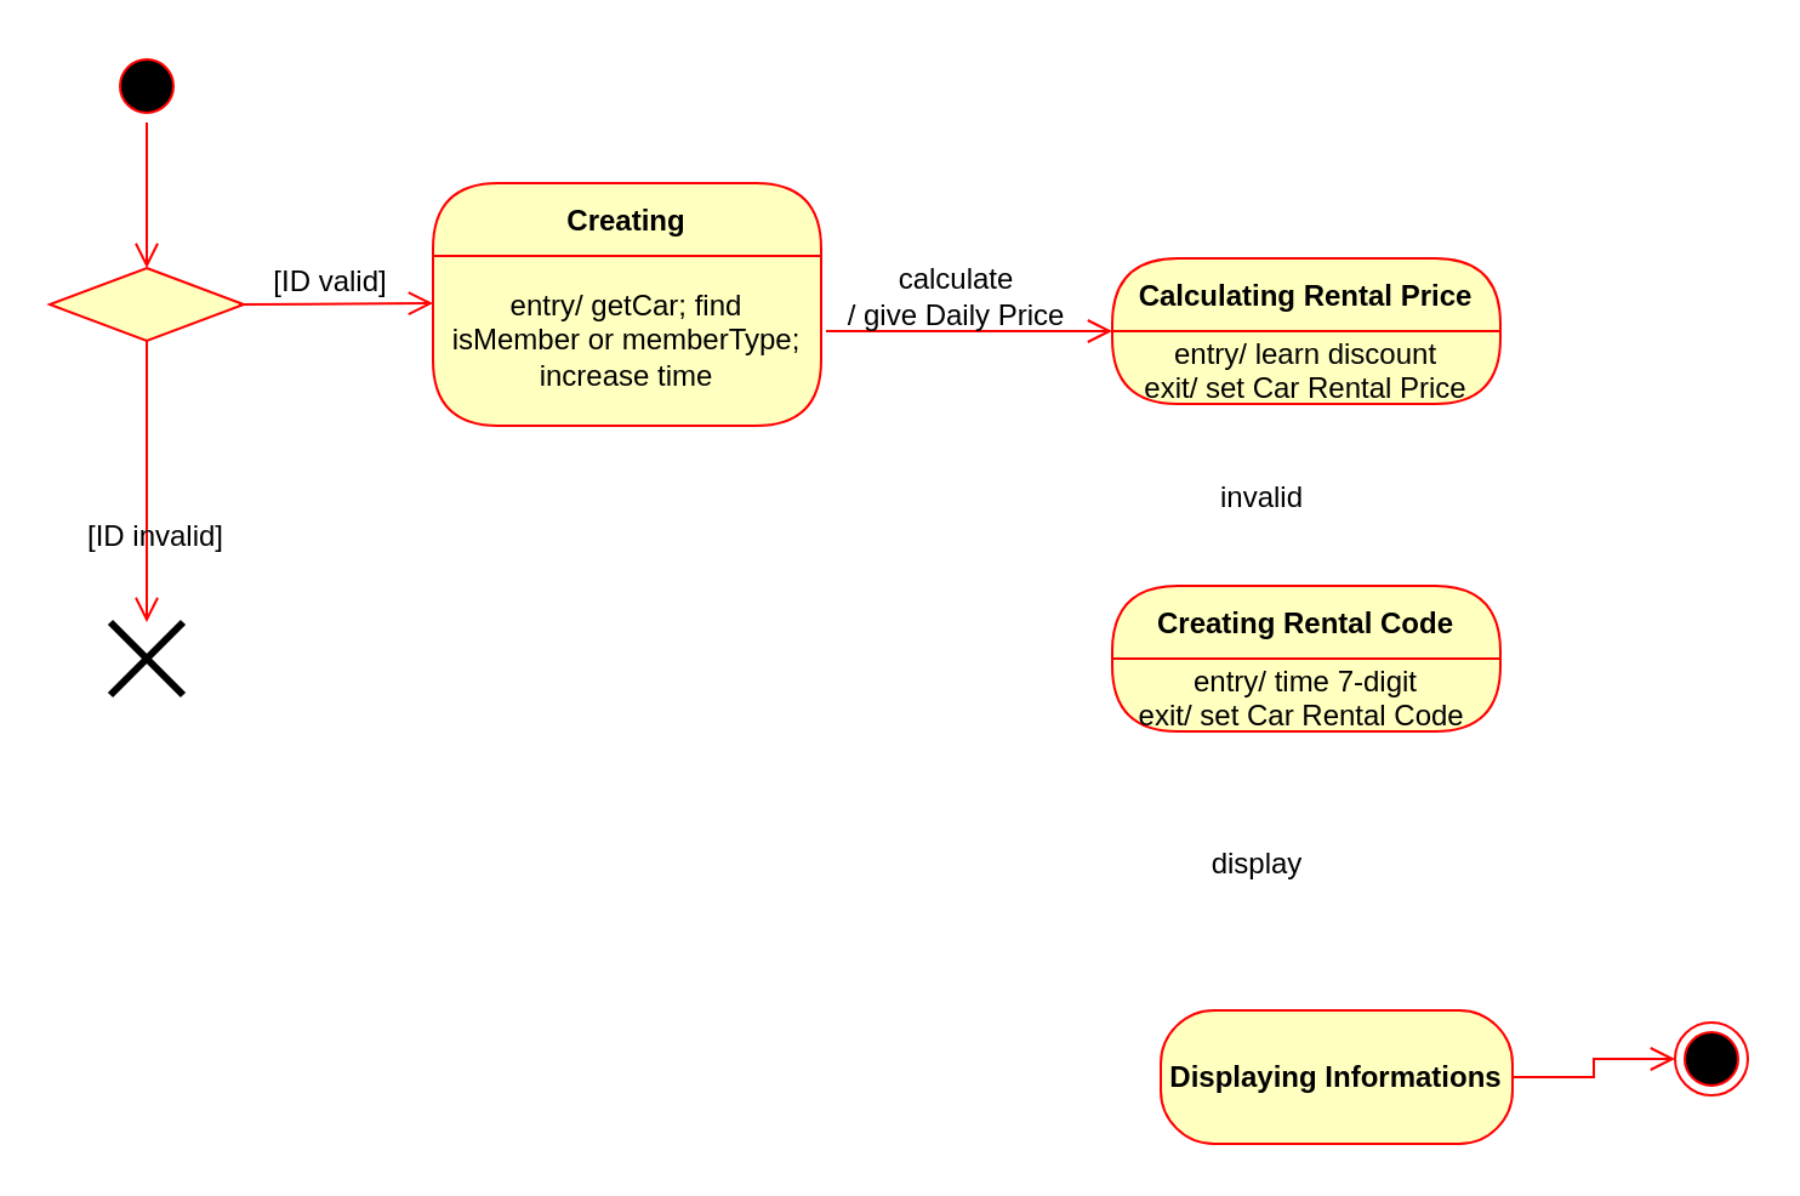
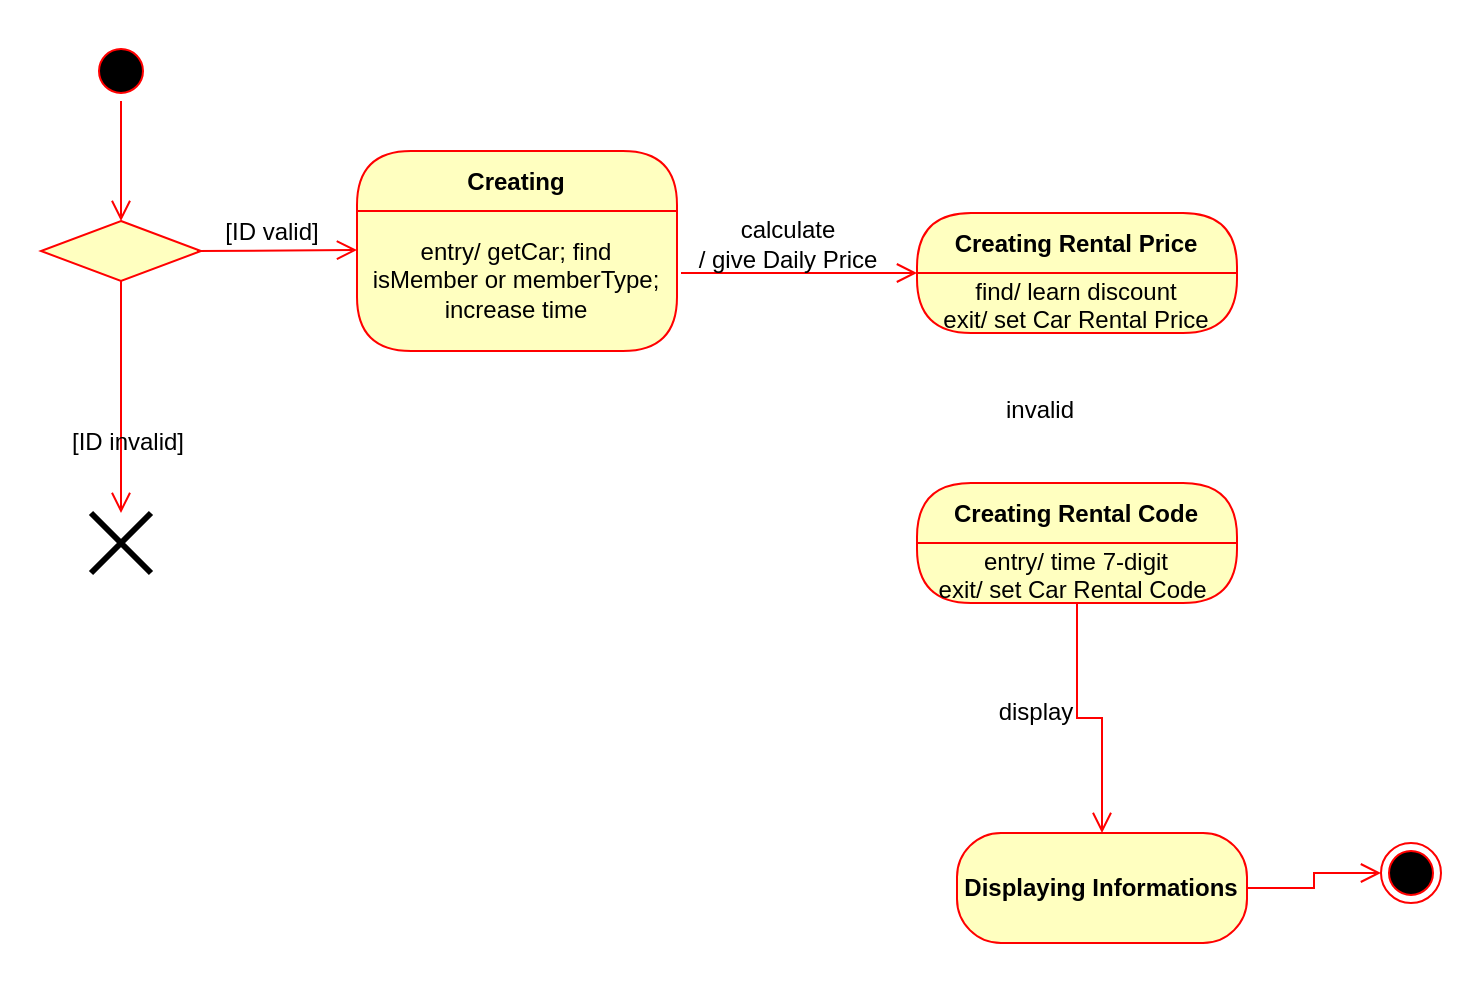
  <mxCell id="0" />
  <mxCell id="1" parent="0" />
  <mxCell id="2" value="" style="ellipse;html=1;shape=endState;fillColor=#000000;strokeColor=#ff0000;" vertex="1" parent="1"><mxGeometry x="690" y="421" width="30" height="30" as="geometry" /></mxCell>
  <mxCell id="3" value="&lt;h4&gt;Displaying Informations&lt;/h4&gt;" style="rounded=1;whiteSpace=wrap;html=1;arcSize=40;fontColor=#000000;fillColor=#ffffc0;strokeColor=#ff0000;" vertex="1" parent="1"><mxGeometry x="478" y="416" width="145" height="55" as="geometry" /></mxCell>
  <mxCell id="4" value="" style="edgeStyle=orthogonalEdgeStyle;html=1;verticalAlign=bottom;endArrow=open;endSize=8;strokeColor=#ff0000;rounded=0;entryX=0;entryY=0.5;entryDx=0;entryDy=0;" edge="1" source="3" parent="1" target="2"><mxGeometry relative="1" as="geometry"><mxPoint x="658" y="166" as="targetPoint" /></mxGeometry></mxCell>
  <mxCell id="5" value="Creating" style="swimlane;fontStyle=1;align=center;verticalAlign=middle;childLayout=stackLayout;horizontal=1;startSize=30;horizontalStack=0;resizeParent=0;resizeLast=1;container=0;fontColor=#000000;collapsible=0;rounded=1;arcSize=30;strokeColor=#ff0000;fillColor=#ffffc0;swimlaneFillColor=#ffffc0;dropTarget=0;" vertex="1" parent="1"><mxGeometry x="178" y="75" width="160" height="100" as="geometry" /></mxCell>
  <mxCell id="6" value="entry/ getCar; find isMember or memberType;&lt;br&gt;increase time" style="text;html=1;strokeColor=none;fillColor=none;align=center;verticalAlign=middle;spacingLeft=4;spacingRight=4;whiteSpace=wrap;overflow=hidden;rotatable=0;fontColor=#000000;" vertex="1" parent="5"><mxGeometry y="30" width="160" height="70" as="geometry" /></mxCell>
  <mxCell id="7" value="Daily" style="text;html=1;strokeColor=none;fillColor=none;align=center;verticalAlign=middle;spacingLeft=4;spacingRight=4;whiteSpace=wrap;overflow=hidden;rotatable=0;fontColor=#000000;" vertex="1" parent="5"><mxGeometry y="100" width="160" as="geometry" /></mxCell>
  <mxCell id="8" value="" style="html=1;verticalAlign=bottom;endArrow=open;endSize=8;strokeColor=#ff0000;rounded=0;entryX=0;entryY=0.5;entryDx=0;entryDy=0;" edge="1" parent="1" target="10"><mxGeometry relative="1" as="geometry"><mxPoint x="458" y="101" as="targetPoint" /><mxPoint x="340" y="136" as="sourcePoint" /></mxGeometry></mxCell>
  <mxCell id="9" value="calculate&lt;br&gt;/ give Daily Price" style="text;html=1;strokeColor=none;fillColor=none;align=center;verticalAlign=middle;whiteSpace=wrap;rounded=0;" vertex="1" parent="1"><mxGeometry x="339" y="93" width="110" height="58" as="geometry" /></mxCell>
- <mxCell id="10" value="Calculating Rental Price" style="swimlane;fontStyle=1;align=center;verticalAlign=middle;childLayout=stackLayout;horizontal=1;startSize=30;horizontalStack=0;resizeParent=0;resizeLast=1;container=0;fontColor=#000000;collapsible=0;rounded=1;arcSize=30;strokeColor=#ff0000;fillColor=#ffffc0;swimlaneFillColor=#ffffc0;dropTarget=0;" vertex="1" parent="1"><mxGeometry x="458" y="106" width="160" height="60" as="geometry" /></mxCell>
- <mxCell id="11" value="entry/ learn discount&lt;br&gt;exit/ set Car Rental Price" style="text;html=1;strokeColor=none;fillColor=none;align=center;verticalAlign=middle;spacingLeft=4;spacingRight=4;whiteSpace=wrap;overflow=hidden;rotatable=0;fontColor=#000000;" vertex="1" parent="10"><mxGeometry y="30" width="160" height="30" as="geometry" /></mxCell>
+ <mxCell id="10" value="Creating Rental Price" style="swimlane;fontStyle=1;align=center;verticalAlign=middle;childLayout=stackLayout;horizontal=1;startSize=30;horizontalStack=0;resizeParent=0;resizeLast=1;container=0;fontColor=#000000;collapsible=0;rounded=1;arcSize=30;strokeColor=#ff0000;fillColor=#ffffc0;swimlaneFillColor=#ffffc0;dropTarget=0;" vertex="1" parent="1"><mxGeometry x="458" y="106" width="160" height="60" as="geometry" /></mxCell>
+ <mxCell id="11" value="find/ learn discount&lt;br&gt;exit/ set Car Rental Price" style="text;html=1;strokeColor=none;fillColor=none;align=center;verticalAlign=middle;spacingLeft=4;spacingRight=4;whiteSpace=wrap;overflow=hidden;rotatable=0;fontColor=#000000;" vertex="1" parent="10"><mxGeometry y="30" width="160" height="30" as="geometry" /></mxCell>
  <mxCell id="12" value="Creating Rental Code" style="swimlane;fontStyle=1;align=center;verticalAlign=middle;childLayout=stackLayout;horizontal=1;startSize=30;horizontalStack=0;resizeParent=0;resizeLast=1;container=0;fontColor=#000000;collapsible=0;rounded=1;arcSize=30;strokeColor=#ff0000;fillColor=#ffffc0;swimlaneFillColor=#ffffc0;dropTarget=0;" vertex="1" parent="1"><mxGeometry x="458" y="241" width="160" height="60" as="geometry" /></mxCell>
  <mxCell id="13" value="entry/ time 7-digit&lt;br&gt;exit/ set Car Rental Code&amp;nbsp;" style="text;html=1;strokeColor=none;fillColor=none;align=center;verticalAlign=middle;spacingLeft=4;spacingRight=4;whiteSpace=wrap;overflow=hidden;rotatable=0;fontColor=#000000;" vertex="1" parent="12"><mxGeometry y="30" width="160" height="30" as="geometry" /></mxCell>
+ <mxCell id="14" value="" style="edgeStyle=orthogonalEdgeStyle;html=1;verticalAlign=bottom;endArrow=open;endSize=8;strokeColor=#ff0000;rounded=0;entryX=0.5;entryY=0;entryDx=0;entryDy=0;" edge="1" source="12" parent="1" target="3"><mxGeometry relative="1" as="geometry"><mxPoint x="558" y="336" as="targetPoint" /></mxGeometry></mxCell>
  <mxCell id="15" value="display" style="text;html=1;strokeColor=none;fillColor=none;align=center;verticalAlign=middle;whiteSpace=wrap;rounded=0;" vertex="1" parent="1"><mxGeometry x="500" y="351" width="36" height="10" as="geometry" /></mxCell>
  <mxCell id="16" value="invalid" style="text;html=1;strokeColor=none;fillColor=none;align=center;verticalAlign=middle;whiteSpace=wrap;rounded=0;" vertex="1" parent="1"><mxGeometry x="490" y="200" width="60" height="10" as="geometry" /></mxCell>
  <mxCell id="17" value="" style="rhombus;whiteSpace=wrap;html=1;fillColor=#ffffc0;strokeColor=#ff0000;" vertex="1" parent="1"><mxGeometry x="20" y="110" width="80" height="30" as="geometry" /></mxCell>
  <mxCell id="18" value="" style="ellipse;html=1;shape=startState;fillColor=#000000;strokeColor=#ff0000;" vertex="1" parent="1"><mxGeometry x="45" y="20" width="30" height="30" as="geometry" /></mxCell>
  <mxCell id="19" value="" style="edgeStyle=orthogonalEdgeStyle;html=1;verticalAlign=bottom;endArrow=open;endSize=8;strokeColor=#ff0000;rounded=0;" edge="1" source="18" parent="1"><mxGeometry relative="1" as="geometry"><mxPoint x="60" y="110" as="targetPoint" /></mxGeometry></mxCell>
  <mxCell id="20" value="" style="endArrow=open;endFill=1;endSize=8;html=1;rounded=0;strokeColor=#FF0000;" edge="1" parent="1"><mxGeometry width="160" relative="1" as="geometry"><mxPoint x="98" y="125" as="sourcePoint" /><mxPoint x="178" y="124.5" as="targetPoint" /></mxGeometry></mxCell>
  <mxCell id="21" value="" style="endArrow=open;endFill=1;endSize=8;html=1;rounded=0;strokeColor=#FF0000;exitX=0.5;exitY=1;exitDx=0;exitDy=0;" edge="1" parent="1" source="17"><mxGeometry width="160" relative="1" as="geometry"><mxPoint x="90" y="336" as="sourcePoint" /><mxPoint x="60" y="256" as="targetPoint" /></mxGeometry></mxCell>
  <mxCell id="22" value="" style="shape=umlDestroy;whiteSpace=wrap;html=1;strokeWidth=3;" vertex="1" parent="1"><mxGeometry x="45" y="256" width="30" height="30" as="geometry" /></mxCell>
  <mxCell id="23" value="[ID valid]" style="text;html=1;strokeColor=none;fillColor=none;align=center;verticalAlign=middle;whiteSpace=wrap;rounded=0;" vertex="1" parent="1"><mxGeometry x="106" y="101" width="60" height="30" as="geometry" /></mxCell>
  <mxCell id="24" value="[ID invalid]" style="text;html=1;strokeColor=none;fillColor=none;align=center;verticalAlign=middle;whiteSpace=wrap;rounded=0;" vertex="1" parent="1"><mxGeometry x="34" y="206" width="60" height="30" as="geometry" /></mxCell>
